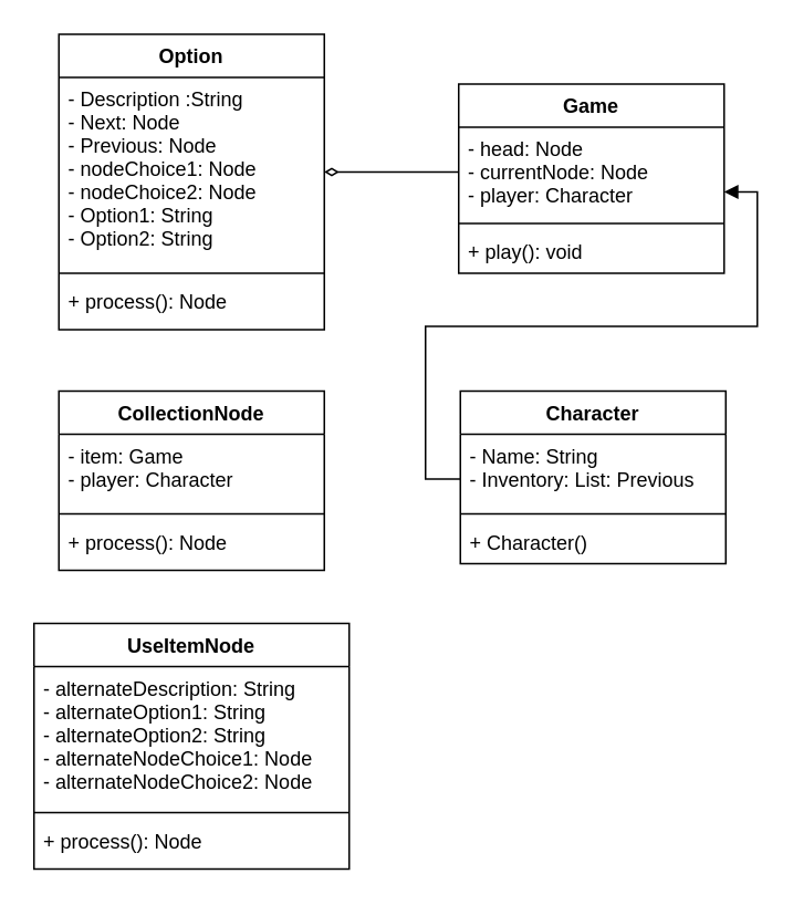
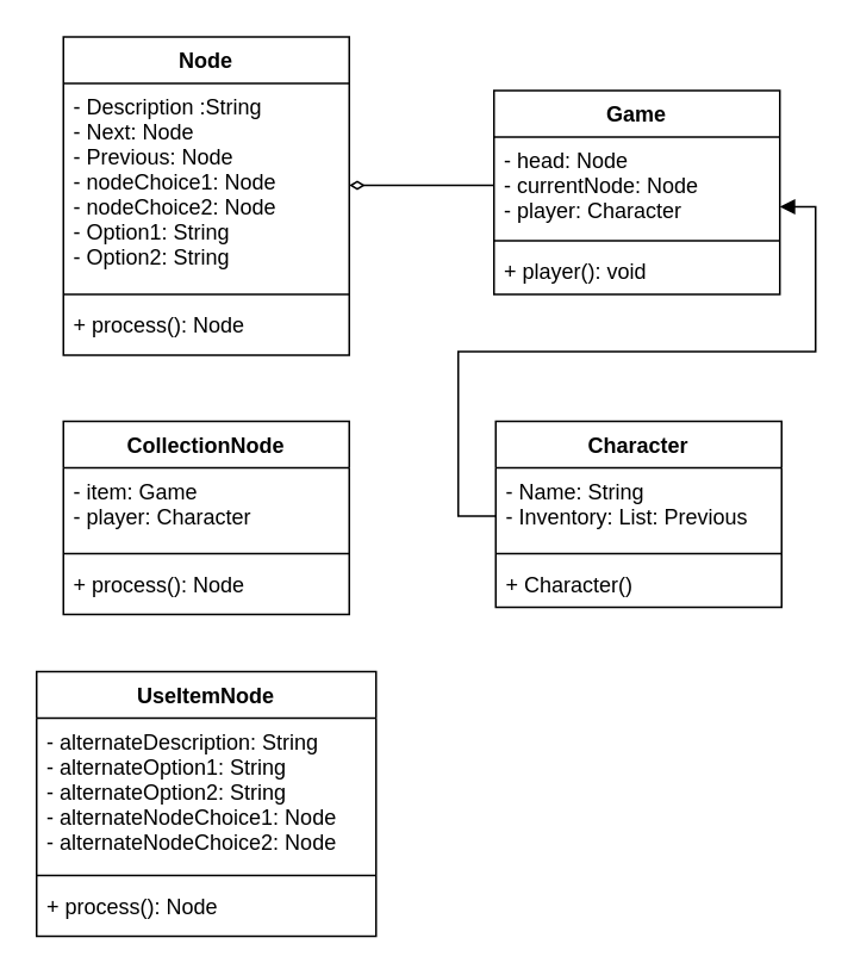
  <mxCell id="0" />
  <mxCell id="1" parent="0" />
- <mxCell id="2" value="Option" style="swimlane;fontStyle=1;align=center;verticalAlign=top;childLayout=stackLayout;horizontal=1;startSize=26;horizontalStack=0;resizeParent=1;resizeParentMax=0;resizeLast=0;collapsible=1;marginBottom=0;" parent="1" vertex="1"><mxGeometry x="35" y="20" width="160" height="178" as="geometry"><mxRectangle x="120" y="200" width="130" height="30" as="alternateBounds" /></mxGeometry></mxCell>
+ <mxCell id="2" value="Node" style="swimlane;fontStyle=1;align=center;verticalAlign=top;childLayout=stackLayout;horizontal=1;startSize=26;horizontalStack=0;resizeParent=1;resizeParentMax=0;resizeLast=0;collapsible=1;marginBottom=0;" parent="1" vertex="1"><mxGeometry x="35" y="20" width="160" height="178" as="geometry"><mxRectangle x="120" y="200" width="130" height="30" as="alternateBounds" /></mxGeometry></mxCell>
  <mxCell id="3" value="- Description :String&#10;- Next: Node&#10;- Previous: Node&#10;- nodeChoice1: Node&#10;- nodeChoice2: Node&#10;- Option1: String&#10;- Option2: String" style="text;strokeColor=none;fillColor=none;align=left;verticalAlign=top;spacingLeft=4;spacingRight=4;overflow=hidden;rotatable=0;points=[[0,0.5],[1,0.5]];portConstraint=eastwest;" parent="2" vertex="1"><mxGeometry y="26" width="160" height="114" as="geometry" /></mxCell>
  <mxCell id="4" value="" style="line;strokeWidth=1;fillColor=none;align=left;verticalAlign=middle;spacingTop=-1;spacingLeft=3;spacingRight=3;rotatable=0;labelPosition=right;points=[];portConstraint=eastwest;" parent="2" vertex="1"><mxGeometry y="140" width="160" height="8" as="geometry" /></mxCell>
  <mxCell id="5" value="+ process(): Node" style="text;strokeColor=none;fillColor=none;align=left;verticalAlign=top;spacingLeft=4;spacingRight=4;overflow=hidden;rotatable=0;points=[[0,0.5],[1,0.5]];portConstraint=eastwest;" parent="2" vertex="1"><mxGeometry y="148" width="160" height="30" as="geometry" /></mxCell>
  <mxCell id="6" value="Game" style="swimlane;fontStyle=1;align=center;verticalAlign=top;childLayout=stackLayout;horizontal=1;startSize=26;horizontalStack=0;resizeParent=1;resizeParentMax=0;resizeLast=0;collapsible=1;marginBottom=0;" parent="1" vertex="1"><mxGeometry x="276" y="50" width="160" height="114" as="geometry" /></mxCell>
  <mxCell id="7" value="- head: Node&#10;- currentNode: Node&#10;- player: Character" style="text;strokeColor=none;fillColor=none;align=left;verticalAlign=top;spacingLeft=4;spacingRight=4;overflow=hidden;rotatable=0;points=[[0,0.5],[1,0.5]];portConstraint=eastwest;" parent="6" vertex="1"><mxGeometry y="26" width="160" height="54" as="geometry" /></mxCell>
  <mxCell id="8" value="" style="line;strokeWidth=1;fillColor=none;align=left;verticalAlign=middle;spacingTop=-1;spacingLeft=3;spacingRight=3;rotatable=0;labelPosition=right;points=[];portConstraint=eastwest;" parent="6" vertex="1"><mxGeometry y="80" width="160" height="8" as="geometry" /></mxCell>
- <mxCell id="9" value="+ play(): void" style="text;strokeColor=none;fillColor=none;align=left;verticalAlign=top;spacingLeft=4;spacingRight=4;overflow=hidden;rotatable=0;points=[[0,0.5],[1,0.5]];portConstraint=eastwest;" parent="6" vertex="1"><mxGeometry y="88" width="160" height="26" as="geometry" /></mxCell>
+ <mxCell id="9" value="+ player(): void" style="text;strokeColor=none;fillColor=none;align=left;verticalAlign=top;spacingLeft=4;spacingRight=4;overflow=hidden;rotatable=0;points=[[0,0.5],[1,0.5]];portConstraint=eastwest;" parent="6" vertex="1"><mxGeometry y="88" width="160" height="26" as="geometry" /></mxCell>
  <mxCell id="10" style="edgeStyle=orthogonalEdgeStyle;rounded=0;orthogonalLoop=1;jettySize=auto;html=1;entryX=1;entryY=0.5;entryDx=0;entryDy=0;endArrow=diamondThin;endFill=0;strokeWidth=1;" parent="1" source="7" target="3" edge="1"><mxGeometry relative="1" as="geometry" /></mxCell>
  <mxCell id="11" value="Character" style="swimlane;fontStyle=1;align=center;verticalAlign=top;childLayout=stackLayout;horizontal=1;startSize=26;horizontalStack=0;resizeParent=1;resizeParentMax=0;resizeLast=0;collapsible=1;marginBottom=0;" parent="1" vertex="1"><mxGeometry x="277" y="235" width="160" height="104" as="geometry" /></mxCell>
  <mxCell id="12" value="- Name: String&#10;- Inventory: List: Previous" style="text;strokeColor=none;fillColor=none;align=left;verticalAlign=top;spacingLeft=4;spacingRight=4;overflow=hidden;rotatable=0;points=[[0,0.5],[1,0.5]];portConstraint=eastwest;" parent="11" vertex="1"><mxGeometry y="26" width="160" height="44" as="geometry" /></mxCell>
  <mxCell id="13" value="" style="line;strokeWidth=1;fillColor=none;align=left;verticalAlign=middle;spacingTop=-1;spacingLeft=3;spacingRight=3;rotatable=0;labelPosition=right;points=[];portConstraint=eastwest;" parent="11" vertex="1"><mxGeometry y="70" width="160" height="8" as="geometry" /></mxCell>
  <mxCell id="14" value="+ Character()" style="text;strokeColor=none;fillColor=none;align=left;verticalAlign=top;spacingLeft=4;spacingRight=4;overflow=hidden;rotatable=0;points=[[0,0.5],[1,0.5]];portConstraint=eastwest;" parent="11" vertex="1"><mxGeometry y="78" width="160" height="26" as="geometry" /></mxCell>
  <mxCell id="15" style="edgeStyle=orthogonalEdgeStyle;rounded=0;orthogonalLoop=1;jettySize=auto;html=1;endArrow=block;endFill=1;strokeWidth=1;entryX=1;entryY=0.722;entryDx=0;entryDy=0;entryPerimeter=0;" parent="1" source="12" target="7" edge="1"><mxGeometry relative="1" as="geometry"><mxPoint x="456" y="115" as="targetPoint" /><Array as="points"><mxPoint x="256" y="288" /><mxPoint x="256" y="196" /><mxPoint x="456" y="196" /><mxPoint x="456" y="115" /></Array></mxGeometry></mxCell>
  <mxCell id="16" value="CollectionNode" style="swimlane;fontStyle=1;align=center;verticalAlign=top;childLayout=stackLayout;horizontal=1;startSize=26;horizontalStack=0;resizeParent=1;resizeParentMax=0;resizeLast=0;collapsible=1;marginBottom=0;" parent="1" vertex="1"><mxGeometry x="35" y="235" width="160" height="108" as="geometry"><mxRectangle x="120" y="200" width="130" height="30" as="alternateBounds" /></mxGeometry></mxCell>
  <mxCell id="17" value="- item: Game&#10;- player: Character" style="text;strokeColor=none;fillColor=none;align=left;verticalAlign=top;spacingLeft=4;spacingRight=4;overflow=hidden;rotatable=0;points=[[0,0.5],[1,0.5]];portConstraint=eastwest;" parent="16" vertex="1"><mxGeometry y="26" width="160" height="44" as="geometry" /></mxCell>
  <mxCell id="18" value="" style="line;strokeWidth=1;fillColor=none;align=left;verticalAlign=middle;spacingTop=-1;spacingLeft=3;spacingRight=3;rotatable=0;labelPosition=right;points=[];portConstraint=eastwest;" parent="16" vertex="1"><mxGeometry y="70" width="160" height="8" as="geometry" /></mxCell>
  <mxCell id="19" value="+ process(): Node" style="text;strokeColor=none;fillColor=none;align=left;verticalAlign=top;spacingLeft=4;spacingRight=4;overflow=hidden;rotatable=0;points=[[0,0.5],[1,0.5]];portConstraint=eastwest;" parent="16" vertex="1"><mxGeometry y="78" width="160" height="30" as="geometry" /></mxCell>
  <mxCell id="20" value="UseItemNode" style="swimlane;fontStyle=1;align=center;verticalAlign=top;childLayout=stackLayout;horizontal=1;startSize=26;horizontalStack=0;resizeParent=1;resizeParentMax=0;resizeLast=0;collapsible=1;marginBottom=0;" parent="1" vertex="1"><mxGeometry x="20" y="375" width="190" height="148" as="geometry"><mxRectangle x="120" y="200" width="130" height="30" as="alternateBounds" /></mxGeometry></mxCell>
  <mxCell id="21" value="- alternateDescription: String&#10;- alternateOption1: String&#10;- alternateOption2: String&#10;- alternateNodeChoice1: Node&#10;- alternateNodeChoice2: Node" style="text;strokeColor=none;fillColor=none;align=left;verticalAlign=top;spacingLeft=4;spacingRight=4;overflow=hidden;rotatable=0;points=[[0,0.5],[1,0.5]];portConstraint=eastwest;" parent="20" vertex="1"><mxGeometry y="26" width="190" height="84" as="geometry" /></mxCell>
  <mxCell id="22" value="" style="line;strokeWidth=1;fillColor=none;align=left;verticalAlign=middle;spacingTop=-1;spacingLeft=3;spacingRight=3;rotatable=0;labelPosition=right;points=[];portConstraint=eastwest;" parent="20" vertex="1"><mxGeometry y="110" width="190" height="8" as="geometry" /></mxCell>
  <mxCell id="23" value="+ process(): Node" style="text;strokeColor=none;fillColor=none;align=left;verticalAlign=top;spacingLeft=4;spacingRight=4;overflow=hidden;rotatable=0;points=[[0,0.5],[1,0.5]];portConstraint=eastwest;" parent="20" vertex="1"><mxGeometry y="118" width="190" height="30" as="geometry" /></mxCell>
